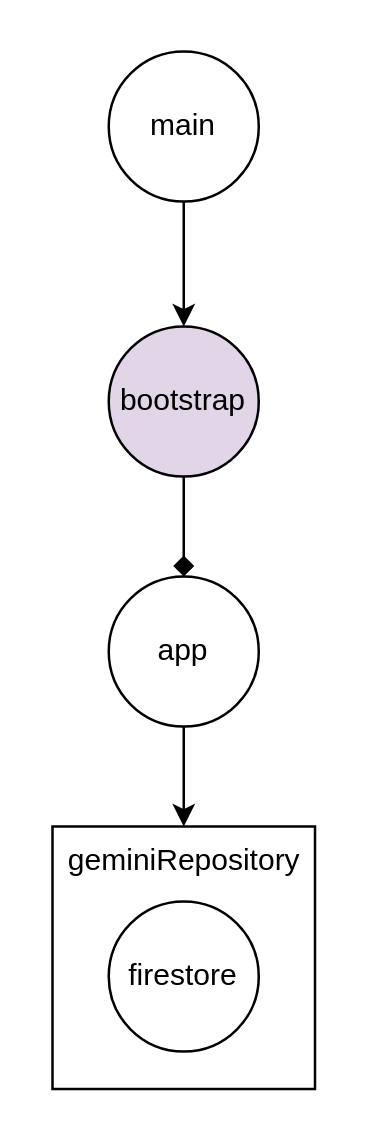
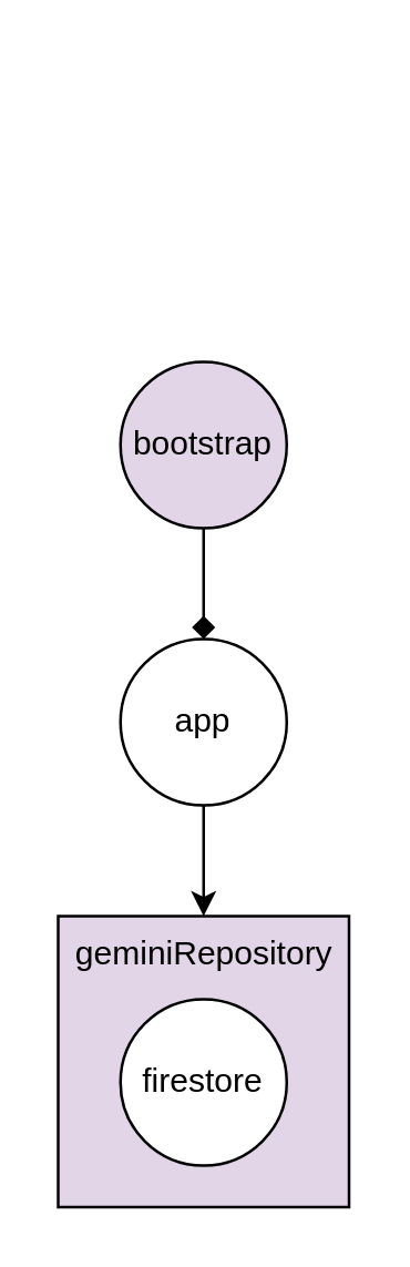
  <mxCell id="0" />
  <mxCell id="1" parent="0" />
- <mxCell id="2" style="edgeStyle=orthogonalEdgeStyle;rounded=0;orthogonalLoop=1;jettySize=auto;html=1;entryX=0.5;entryY=0;entryDx=0;entryDy=0;" edge="1" parent="1" source="3" target="5"><mxGeometry relative="1" as="geometry" /></mxCell>
- <mxCell id="3" value="main" style="ellipse;whiteSpace=wrap;html=1;aspect=fixed;" vertex="1" parent="1"><mxGeometry x="43" y="20" width="60" height="60" as="geometry" /></mxCell>
  <mxCell id="4" style="edgeStyle=orthogonalEdgeStyle;rounded=0;orthogonalLoop=1;jettySize=auto;html=1;exitX=0.5;exitY=1;exitDx=0;exitDy=0;entryX=0.5;entryY=0;entryDx=0;entryDy=0;endArrow=diamond;" edge="1" parent="1" source="5" target="7"><mxGeometry relative="1" as="geometry" /></mxCell>
  <mxCell id="5" value="bootstrap" style="ellipse;whiteSpace=wrap;html=1;aspect=fixed;fillColor=#e1d5e7;" vertex="1" parent="1"><mxGeometry x="43" y="130" width="60" height="60" as="geometry" /></mxCell>
  <mxCell id="6" style="edgeStyle=orthogonalEdgeStyle;rounded=0;orthogonalLoop=1;jettySize=auto;html=1;exitX=0.5;exitY=1;exitDx=0;exitDy=0;entryX=0.5;entryY=0;entryDx=0;entryDy=0;" edge="1" parent="1" source="7" target="8"><mxGeometry relative="1" as="geometry" /></mxCell>
  <mxCell id="7" value="app" style="ellipse;whiteSpace=wrap;html=1;aspect=fixed;" vertex="1" parent="1"><mxGeometry x="43" y="230" width="60" height="60" as="geometry" /></mxCell>
- <mxCell id="8" value="geminiRepository" style="whiteSpace=wrap;html=1;aspect=fixed;verticalAlign=top;" vertex="1" parent="1"><mxGeometry x="20.5" y="330" width="105" height="105" as="geometry" /></mxCell>
+ <mxCell id="8" value="geminiRepository" style="whiteSpace=wrap;html=1;aspect=fixed;verticalAlign=top;fillColor=#e1d5e7;" vertex="1" parent="1"><mxGeometry x="20.5" y="330" width="105" height="105" as="geometry" /></mxCell>
  <mxCell id="9" value="firestore" style="ellipse;whiteSpace=wrap;html=1;aspect=fixed;" vertex="1" parent="1"><mxGeometry x="43" y="360" width="60" height="60" as="geometry" /></mxCell>
